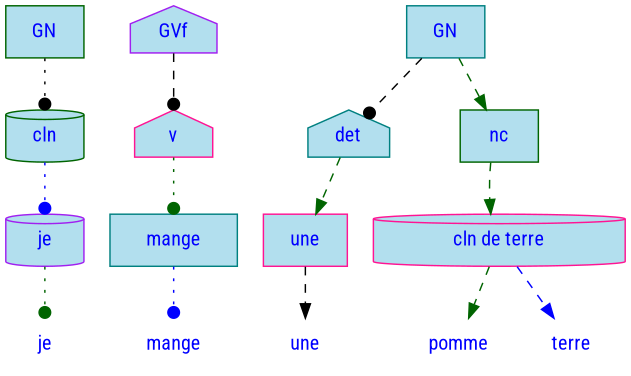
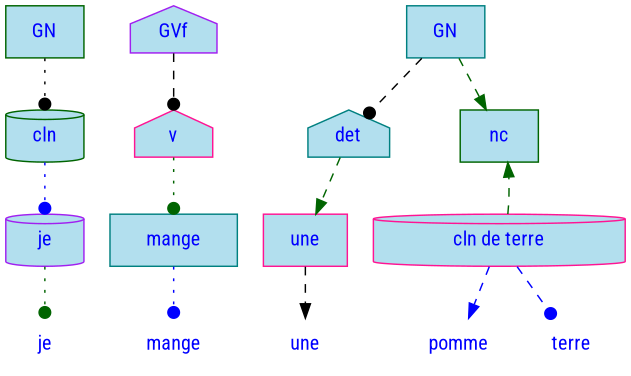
  digraph {
    fontname="Roboto Condensed"
    node [color=darkgreen fillcolor=lightblue2 fontcolor=blue fontname="Roboto Condensed" shape=plaintext style=filled]
    edge [arrowhead=dot color=darkgreen fontcolor=blue fontname="Roboto Condensed" minlen=1 style=dashed]
    n1 [height=0.50 label=je width=0.75 style=""]
    n2 [color=purple height=0.50 label=je shape=cylinder width=0.75]
    n3 [height=0.50 label=cln shape=cylinder width=0.75]
    n4 [arrowhead=doubleoctagon height=0.50 label=GN shape=box width=0.75]
    n5 [color=purple height=0.50 label=mange width=0.86 style=""]
    n6 [color=teal height=0.50 label=mange shape=box width=1.22]
    n7 [color=deeppink height=0.50 label=v shape=house width=0.75]
    n8 [arrowhead=doubleoctagon color=purple height=0.50 label=GVf shape=house width=0.81]
    n9 [color=deeppink height=0.50 label=une width=0.75 style=""]
    n10 [color=deeppink height=0.50 label=une shape=box width=0.81]
    n11 [color=teal height=0.50 label=det shape=house width=0.75]
    n12 [color=purple height=0.50 label=pomme width=0.92 style=""]
    n13 [color=teal height=0.50 label=terre width=0.75 style=""]
    n14 [color=deeppink height=0.50 label="cln de terre" shape=cylinder width=2.42]
    n15 [height=0.50 label=nc shape=box width=0.75]
    n16 [arrowhead=doubleoctagon color=teal height=0.50 label=GN shape=box width=0.75]
    n2 -> n1 [style=dotted]
    n3 -> n2 [color=blue style=dotted]
    n4 -> n3 [color=black shape=normal style=dotted]
    n6 -> n5 [color=blue style=dotted]
    n7 -> n6 [style=dotted]
    n8 -> n7 [color=black shape=normal]
    n10 -> n9 [arrowhead=normal color=black]
    n11 -> n10 [arrowhead=normal]
-   n14 -> n12 [arrowhead=normal]
-   n14 -> n13 [arrowhead=normal color=blue]
-   n15 -> n14 [arrowhead=normal]
+   n14 -> n12 [arrowhead=normal color=blue]
+   n14 -> n13 [color=blue]
+   n14 -> n15 [arrowhead=normal]
    n16 -> n11 [color=black shape=normal]
    n16 -> n15 [arrowhead=normal shape=normal]
  }
